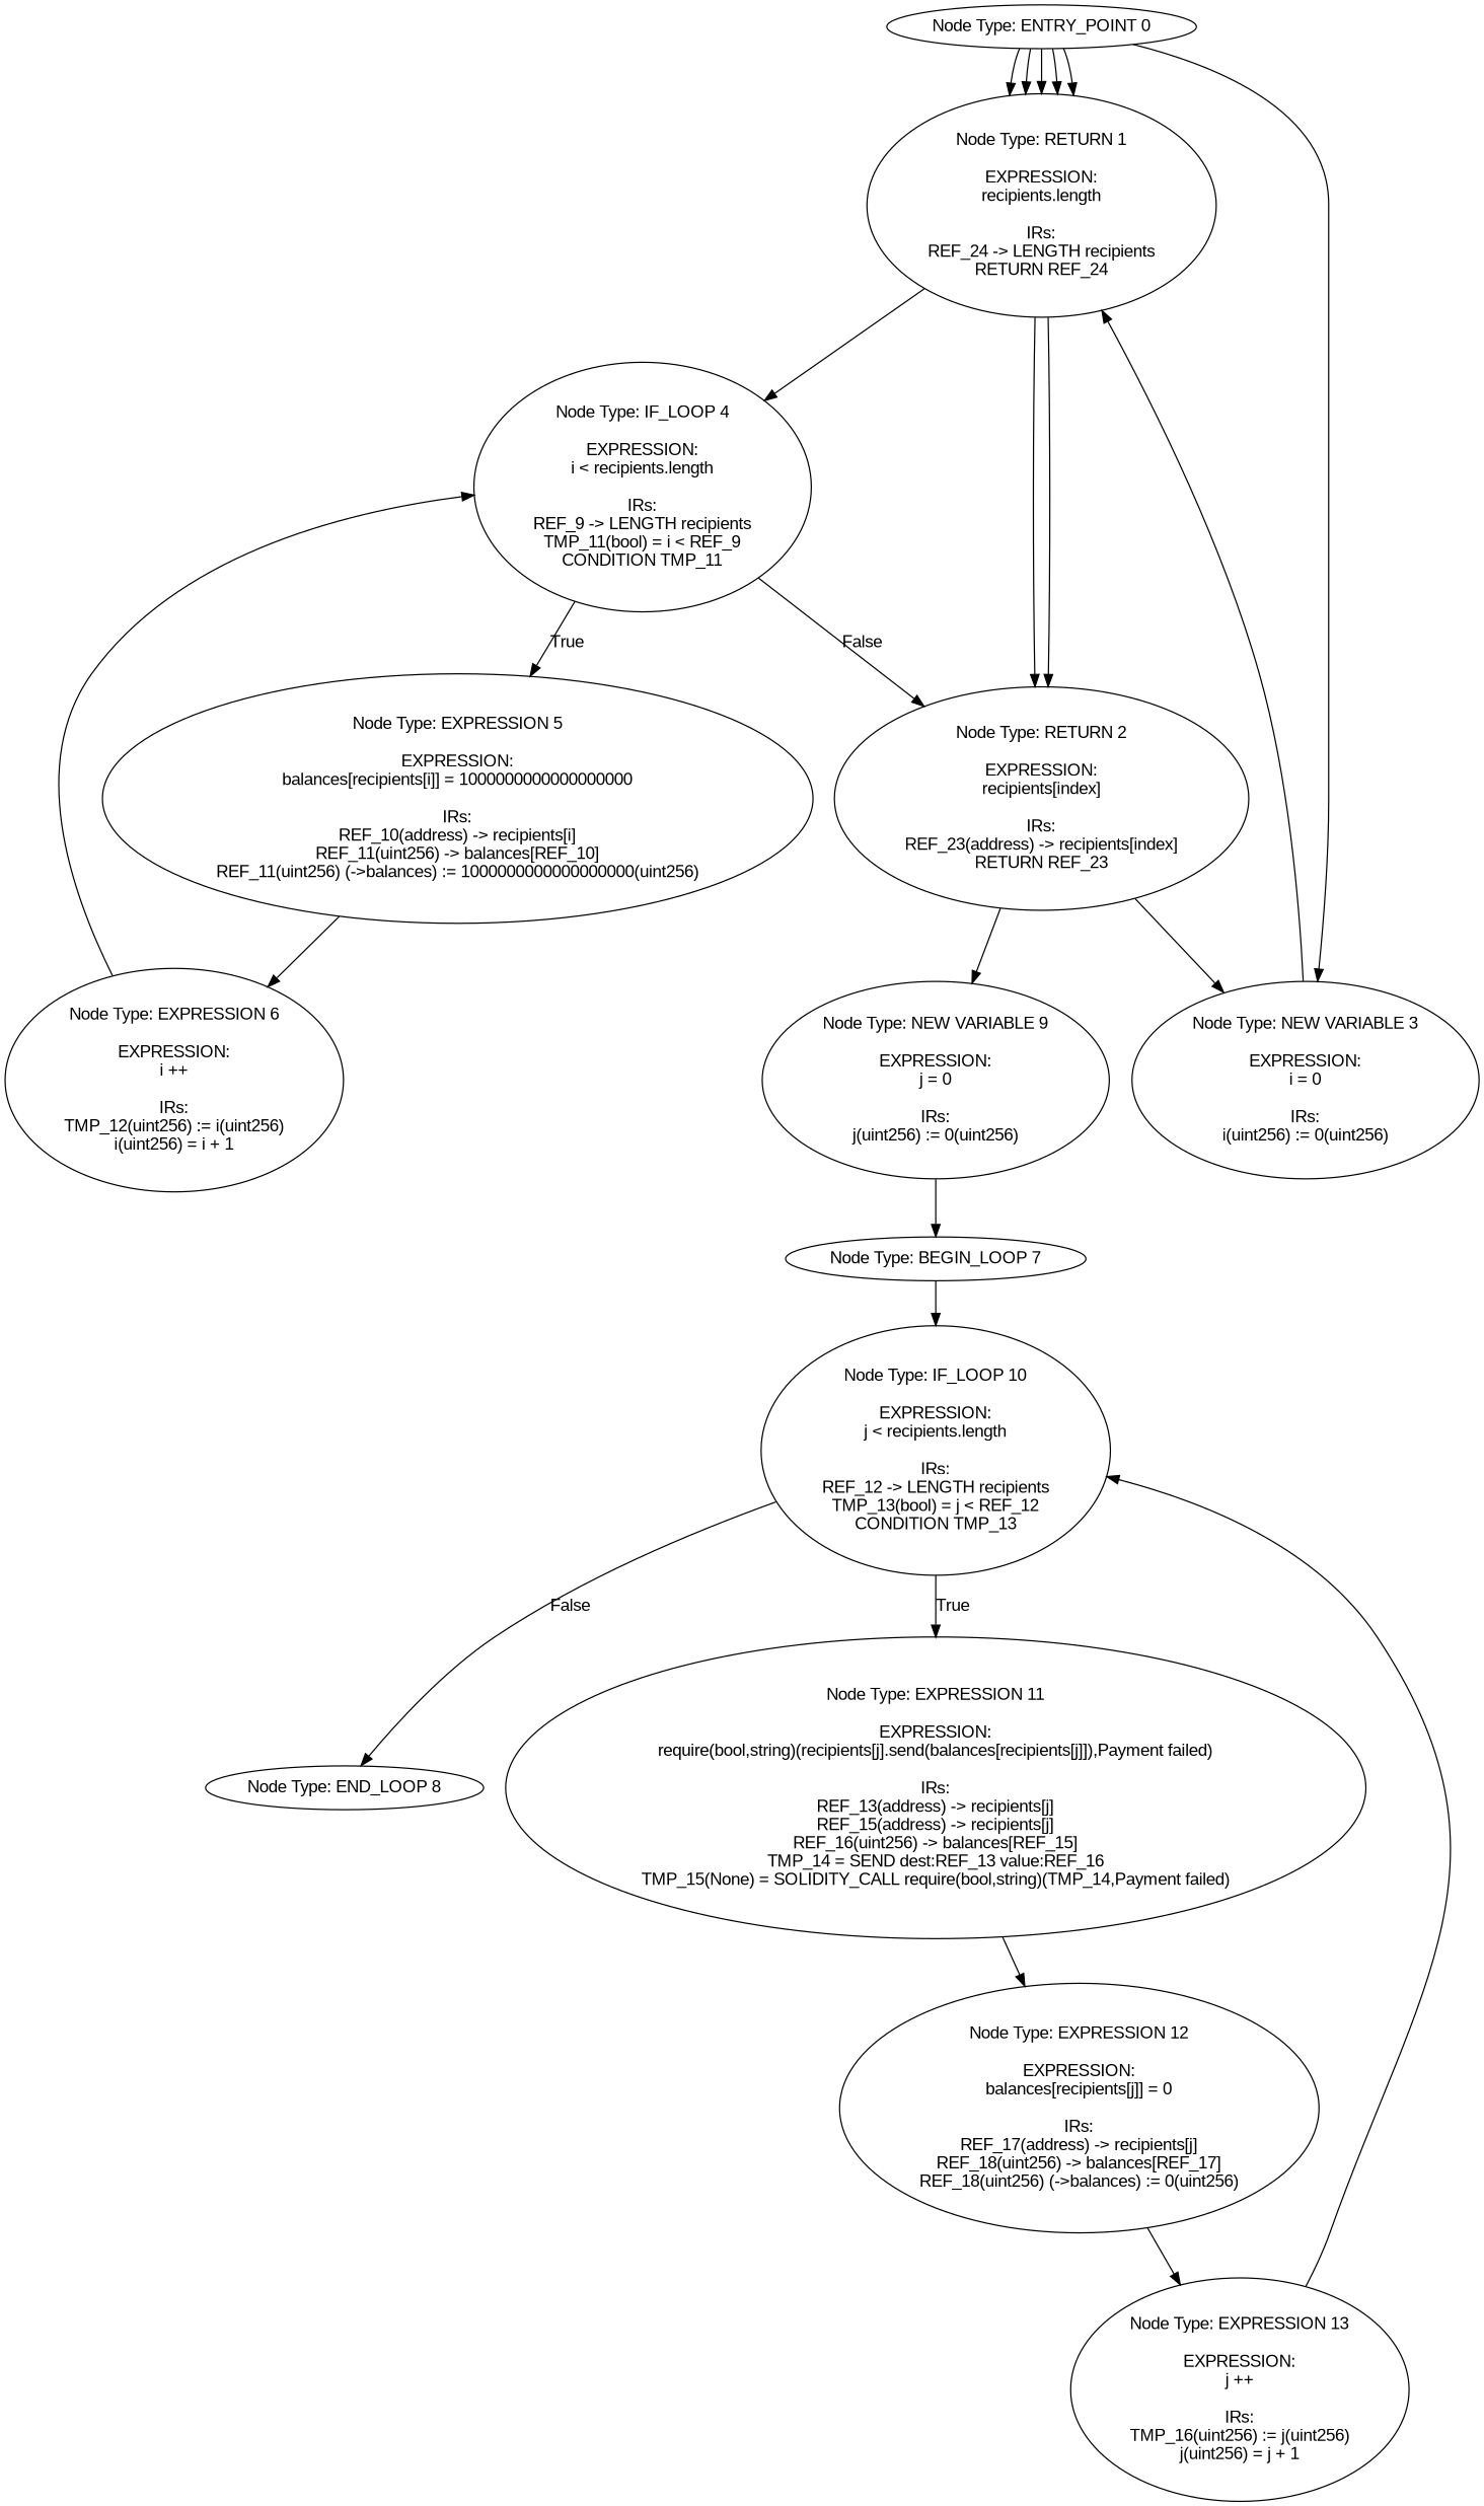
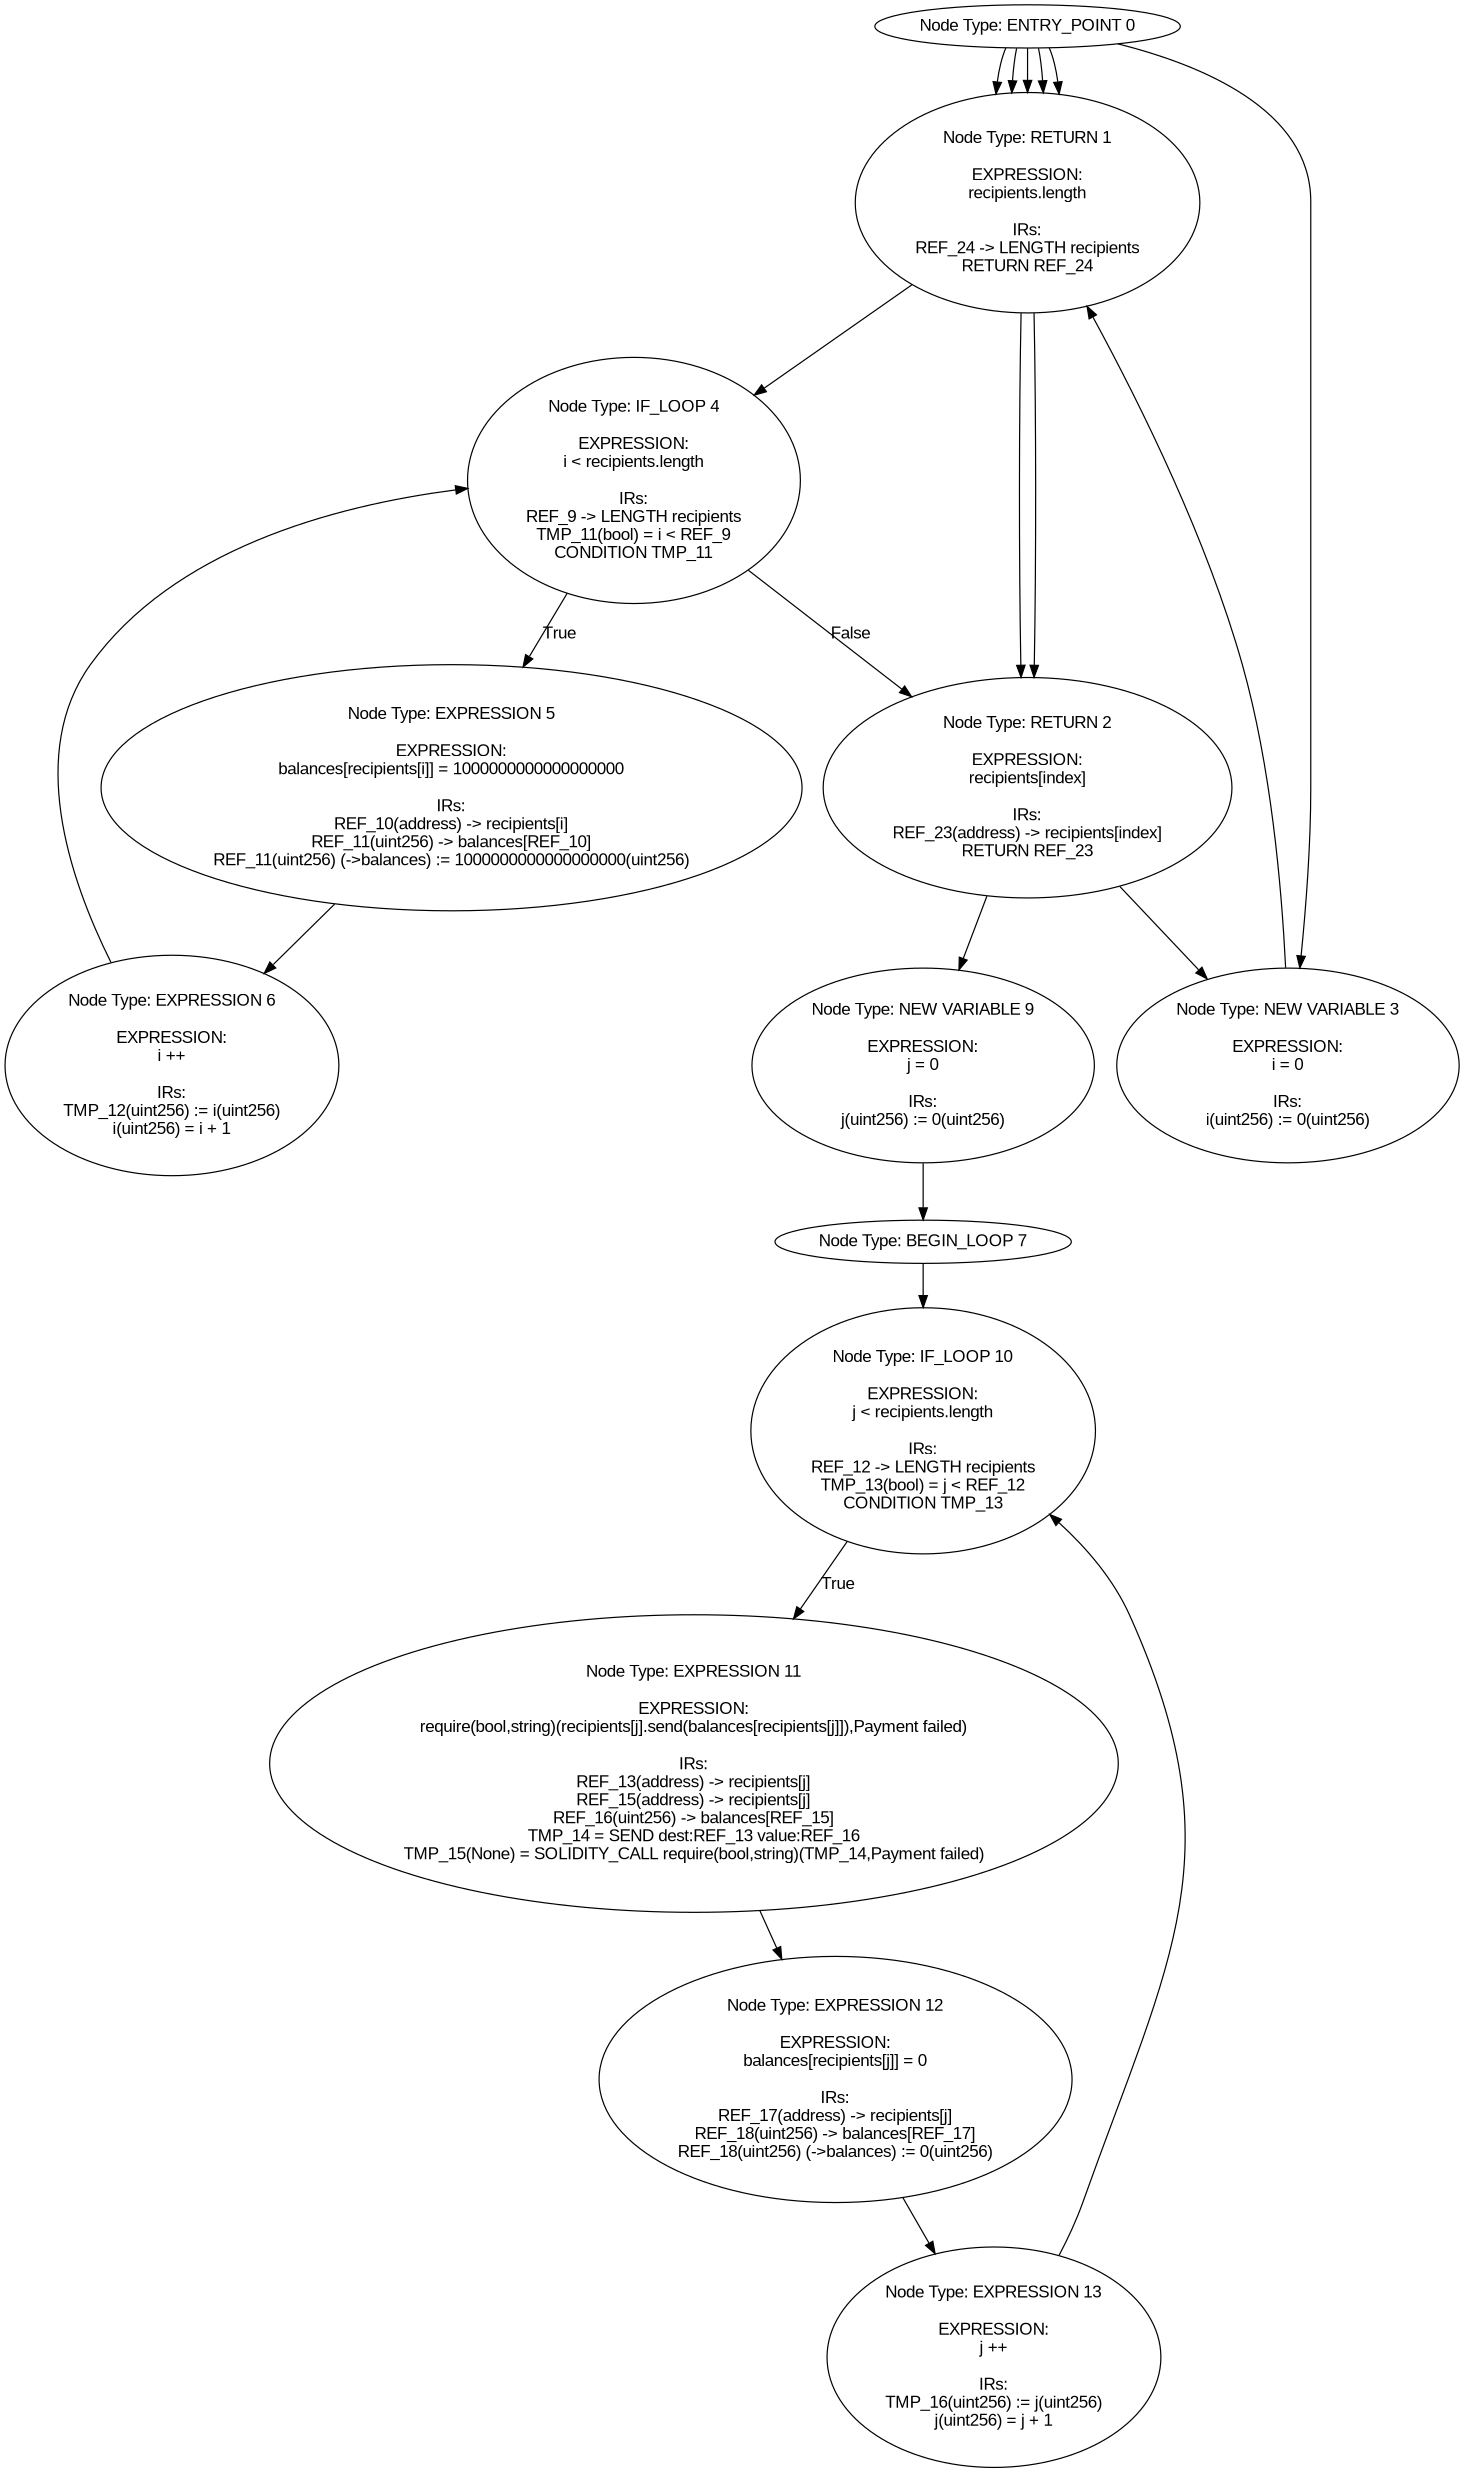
  digraph {
    fontname="Liberation Sans"
    node [fontname="Liberation Sans"]
    edge [fontname="Liberation Sans"]
    n1 [label="Node Type: ENTRY_POINT 0\n"]
    n2 [label="Node Type: RETURN 1\n\nEXPRESSION:\nrecipients.length\n\nIRs:\nREF_24 -> LENGTH recipients\nRETURN REF_24"]
    n3 [label="Node Type: NEW VARIABLE 3\n\nEXPRESSION:\ni = 0\n\nIRs:\ni(uint256) := 0(uint256)"]
    n4 [label="Node Type: RETURN 2\n\nEXPRESSION:\nrecipients[index]\n\nIRs:\nREF_23(address) -> recipients[index]\nRETURN REF_23"]
    n5 [label="Node Type: IF_LOOP 4\n\nEXPRESSION:\ni < recipients.length\n\nIRs:\nREF_9 -> LENGTH recipients\nTMP_11(bool) = i < REF_9\nCONDITION TMP_11"]
    n6 [label="Node Type: NEW VARIABLE 9\n\nEXPRESSION:\nj = 0\n\nIRs:\nj(uint256) := 0(uint256)"]
    n7 [label="Node Type: EXPRESSION 5\n\nEXPRESSION:\nbalances[recipients[i]] = 1000000000000000000\n\nIRs:\nREF_10(address) -> recipients[i]\nREF_11(uint256) -> balances[REF_10]\nREF_11(uint256) (->balances) := 1000000000000000000(uint256)"]
    n8 [label="Node Type: BEGIN_LOOP 7\n"]
    n9 [label="Node Type: EXPRESSION 6\n\nEXPRESSION:\ni ++\n\nIRs:\nTMP_12(uint256) := i(uint256)\ni(uint256) = i + 1"]
    n10 [label="Node Type: IF_LOOP 10\n\nEXPRESSION:\nj < recipients.length\n\nIRs:\nREF_12 -> LENGTH recipients\nTMP_13(bool) = j < REF_12\nCONDITION TMP_13"]
-   n11 [label="Node Type: END_LOOP 8\n"]
    n12 [label="Node Type: EXPRESSION 11\n\nEXPRESSION:\nrequire(bool,string)(recipients[j].send(balances[recipients[j]]),Payment failed)\n\nIRs:\nREF_13(address) -> recipients[j]\nREF_15(address) -> recipients[j]\nREF_16(uint256) -> balances[REF_15]\nTMP_14 = SEND dest:REF_13 value:REF_16\nTMP_15(None) = SOLIDITY_CALL require(bool,string)(TMP_14,Payment failed)"]
    n13 [label="Node Type: EXPRESSION 12\n\nEXPRESSION:\nbalances[recipients[j]] = 0\n\nIRs:\nREF_17(address) -> recipients[j]\nREF_18(uint256) -> balances[REF_17]\nREF_18(uint256) (->balances) := 0(uint256)"]
    n14 [label="Node Type: EXPRESSION 13\n\nEXPRESSION:\nj ++\n\nIRs:\nTMP_16(uint256) := j(uint256)\nj(uint256) = j + 1"]
    n1 -> n2
    n1 -> n2
    n1 -> n2
    n1 -> n2
    n1 -> n2
    n1 -> n3
    n2 -> n4
    n2 -> n4
    n2 -> n5
    n3 -> n2
    n4 -> n3
    n4 -> n6
    n5 -> n4 [label=False]
    n5 -> n7 [label=True]
    n6 -> n8
    n7 -> n9
    n8 -> n10
    n9 -> n5
-   n10 -> n11 [label=False]
    n10 -> n12 [label=True]
    n12 -> n13
    n13 -> n14
    n14 -> n10
  }
